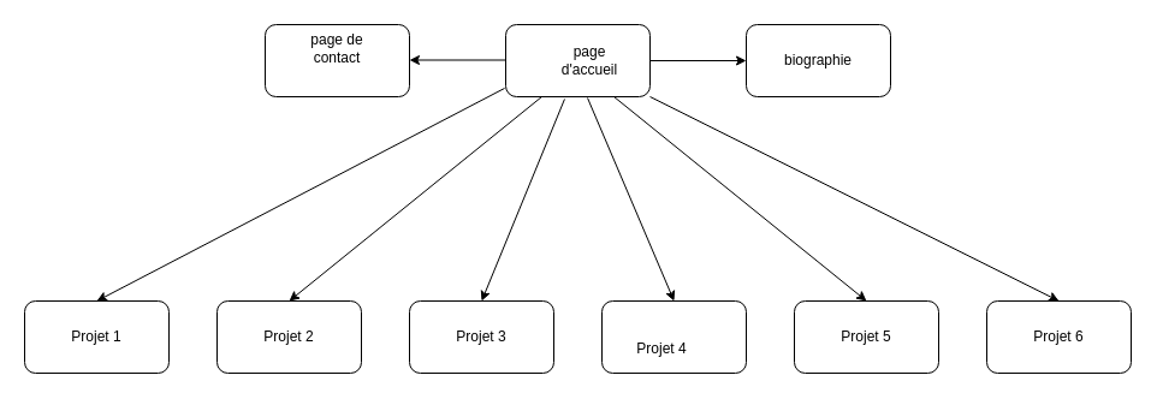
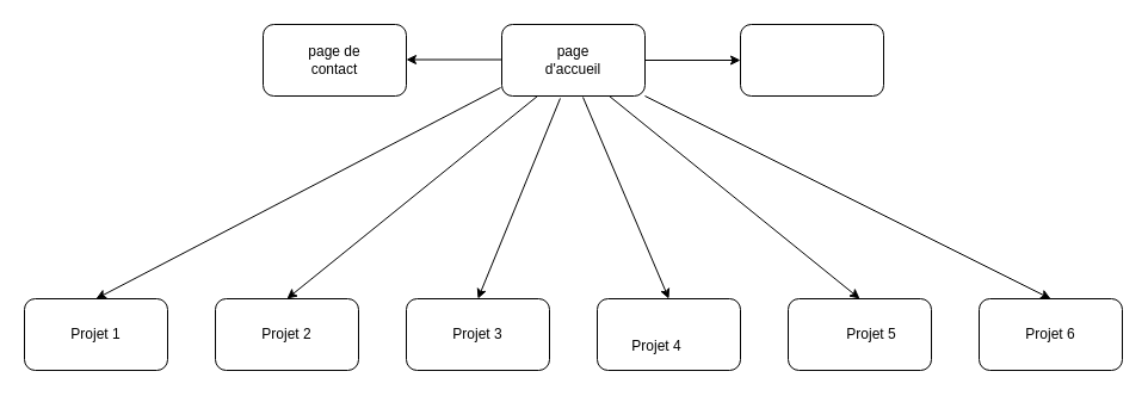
  <mxCell id="0" />
  <mxCell id="1" parent="0" />
  <mxCell id="2" value="" style="rounded=1;whiteSpace=wrap;html=1;" parent="1" vertex="1"><mxGeometry x="420" y="20" width="120" height="60" as="geometry" /></mxCell>
- <mxCell id="3" value="page d'accueil" style="text;html=1;strokeColor=none;fillColor=none;align=center;verticalAlign=middle;whiteSpace=wrap;rounded=0;" parent="1" vertex="1"><mxGeometry x="460" y="35" width="60" height="30" as="geometry" /></mxCell>
+ <mxCell id="3" value="page d'accueil" style="text;html=1;strokeColor=none;fillColor=none;align=center;verticalAlign=middle;whiteSpace=wrap;rounded=0;" parent="1" vertex="1"><mxGeometry x="450" y="35" width="60" height="30" as="geometry" /></mxCell>
  <mxCell id="4" value="" style="endArrow=classic;html=1;rounded=0;entryX=0.5;entryY=0;entryDx=0;entryDy=0;exitX=1;exitY=1;exitDx=0;exitDy=0;" parent="1" source="2" target="11" edge="1"><mxGeometry width="50" height="50" relative="1" as="geometry"><mxPoint x="540" y="90" as="sourcePoint" /><mxPoint x="860" y="230" as="targetPoint" /><Array as="points" /></mxGeometry></mxCell>
  <mxCell id="5" value="" style="rounded=1;whiteSpace=wrap;html=1;" parent="1" vertex="1"><mxGeometry x="620" y="20" width="120" height="60" as="geometry" /></mxCell>
  <mxCell id="6" value="" style="endArrow=classic;html=1;rounded=0;entryX=0;entryY=0.5;entryDx=0;entryDy=0;" parent="1" target="5" edge="1"><mxGeometry width="50" height="50" relative="1" as="geometry"><mxPoint x="540" y="50" as="sourcePoint" /><mxPoint x="600" y="65" as="targetPoint" /></mxGeometry></mxCell>
- <mxCell id="7" value="biographie" style="text;html=1;strokeColor=none;fillColor=none;align=center;verticalAlign=middle;whiteSpace=wrap;rounded=0;" parent="1" vertex="1"><mxGeometry x="650" y="35" width="60" height="30" as="geometry" /></mxCell>
  <mxCell id="8" value="" style="rounded=1;whiteSpace=wrap;html=1;" parent="1" vertex="1"><mxGeometry x="220" y="20" width="120" height="60" as="geometry" /></mxCell>
- <mxCell id="9" value="page de contact" style="text;html=1;strokeColor=none;fillColor=none;align=center;verticalAlign=middle;whiteSpace=wrap;rounded=0;" parent="1" vertex="1"><mxGeometry x="250" y="25" width="60" height="30" as="geometry" /></mxCell>
+ <mxCell id="9" value="page de contact" style="text;html=1;strokeColor=none;fillColor=none;align=center;verticalAlign=middle;whiteSpace=wrap;rounded=0;" parent="1" vertex="1"><mxGeometry x="250" y="35" width="60" height="30" as="geometry" /></mxCell>
  <mxCell id="10" value="" style="endArrow=classic;html=1;rounded=0;" parent="1" edge="1"><mxGeometry width="50" height="50" relative="1" as="geometry"><mxPoint x="420" y="49.5" as="sourcePoint" /><mxPoint x="340" y="49.5" as="targetPoint" /></mxGeometry></mxCell>
  <mxCell id="11" value="" style="rounded=1;whiteSpace=wrap;html=1;" parent="1" vertex="1"><mxGeometry x="820" y="250" width="120" height="60" as="geometry" /></mxCell>
  <mxCell id="12" value="" style="rounded=1;whiteSpace=wrap;html=1;" parent="1" vertex="1"><mxGeometry x="660" y="250" width="120" height="60" as="geometry" /></mxCell>
  <mxCell id="13" value="" style="rounded=1;whiteSpace=wrap;html=1;" parent="1" vertex="1"><mxGeometry x="500" y="250" width="120" height="60" as="geometry" /></mxCell>
  <mxCell id="14" value="" style="rounded=1;whiteSpace=wrap;html=1;" parent="1" vertex="1"><mxGeometry x="340" y="250" width="120" height="60" as="geometry" /></mxCell>
  <mxCell id="15" value="" style="rounded=1;whiteSpace=wrap;html=1;" parent="1" vertex="1"><mxGeometry x="180" y="250" width="120" height="60" as="geometry" /></mxCell>
  <mxCell id="16" value="" style="rounded=1;whiteSpace=wrap;html=1;" parent="1" vertex="1"><mxGeometry x="20" y="250" width="120" height="60" as="geometry" /></mxCell>
  <mxCell id="17" value="" style="endArrow=classic;html=1;rounded=0;exitX=0.75;exitY=1;exitDx=0;exitDy=0;entryX=0.5;entryY=0;entryDx=0;entryDy=0;" parent="1" source="2" target="12" edge="1"><mxGeometry width="50" height="50" relative="1" as="geometry"><mxPoint x="450" y="330" as="sourcePoint" /><mxPoint x="500" y="280" as="targetPoint" /></mxGeometry></mxCell>
  <mxCell id="18" value="" style="endArrow=classic;html=1;rounded=0;exitX=0.567;exitY=1.017;exitDx=0;exitDy=0;exitPerimeter=0;entryX=0.5;entryY=0;entryDx=0;entryDy=0;" parent="1" source="2" target="13" edge="1"><mxGeometry width="50" height="50" relative="1" as="geometry"><mxPoint x="450" y="330" as="sourcePoint" /><mxPoint x="500" y="280" as="targetPoint" /></mxGeometry></mxCell>
  <mxCell id="19" value="" style="endArrow=classic;html=1;rounded=0;exitX=0.408;exitY=1.033;exitDx=0;exitDy=0;exitPerimeter=0;entryX=0.5;entryY=0;entryDx=0;entryDy=0;" parent="1" source="2" target="14" edge="1"><mxGeometry width="50" height="50" relative="1" as="geometry"><mxPoint x="450" y="330" as="sourcePoint" /><mxPoint x="500" y="280" as="targetPoint" /></mxGeometry></mxCell>
  <mxCell id="20" value="" style="endArrow=classic;html=1;rounded=0;exitX=0.25;exitY=1;exitDx=0;exitDy=0;entryX=0.5;entryY=0;entryDx=0;entryDy=0;" parent="1" source="2" target="15" edge="1"><mxGeometry width="50" height="50" relative="1" as="geometry"><mxPoint x="280" y="210" as="sourcePoint" /><mxPoint x="330" y="160" as="targetPoint" /></mxGeometry></mxCell>
  <mxCell id="21" value="" style="endArrow=classic;html=1;rounded=0;entryX=0.5;entryY=0;entryDx=0;entryDy=0;exitX=-0.008;exitY=0.883;exitDx=0;exitDy=0;exitPerimeter=0;" parent="1" source="2" target="16" edge="1"><mxGeometry width="50" height="50" relative="1" as="geometry"><mxPoint x="120" y="150" as="sourcePoint" /><mxPoint x="170" y="100" as="targetPoint" /></mxGeometry></mxCell>
  <mxCell id="22" value="Projet 1" style="text;html=1;strokeColor=none;fillColor=none;align=center;verticalAlign=middle;whiteSpace=wrap;rounded=0;" parent="1" vertex="1"><mxGeometry x="50" y="265" width="60" height="30" as="geometry" /></mxCell>
  <mxCell id="23" value="Projet 2" style="text;html=1;strokeColor=none;fillColor=none;align=center;verticalAlign=middle;whiteSpace=wrap;rounded=0;" parent="1" vertex="1"><mxGeometry x="210" y="265" width="60" height="30" as="geometry" /></mxCell>
  <mxCell id="24" value="Projet 3" style="text;html=1;strokeColor=none;fillColor=none;align=center;verticalAlign=middle;whiteSpace=wrap;rounded=0;" parent="1" vertex="1"><mxGeometry x="370" y="265" width="60" height="30" as="geometry" /></mxCell>
  <mxCell id="25" value="Projet 4" style="text;html=1;strokeColor=none;fillColor=none;align=center;verticalAlign=middle;whiteSpace=wrap;rounded=0;" parent="1" vertex="1"><mxGeometry x="520" y="275" width="60" height="30" as="geometry" /></mxCell>
- <mxCell id="26" value="Projet 5" style="text;html=1;strokeColor=none;fillColor=none;align=center;verticalAlign=middle;whiteSpace=wrap;rounded=0;" parent="1" vertex="1"><mxGeometry x="690" y="265" width="60" height="30" as="geometry" /></mxCell>
+ <mxCell id="26" value="Projet 5" style="text;html=1;strokeColor=none;fillColor=none;align=center;verticalAlign=middle;whiteSpace=wrap;rounded=0;" parent="1" vertex="1"><mxGeometry x="700" y="265" width="60" height="30" as="geometry" /></mxCell>
  <mxCell id="27" value="Projet 6" style="text;html=1;strokeColor=none;fillColor=none;align=center;verticalAlign=middle;whiteSpace=wrap;rounded=0;" parent="1" vertex="1"><mxGeometry x="850" y="265" width="60" height="30" as="geometry" /></mxCell>
